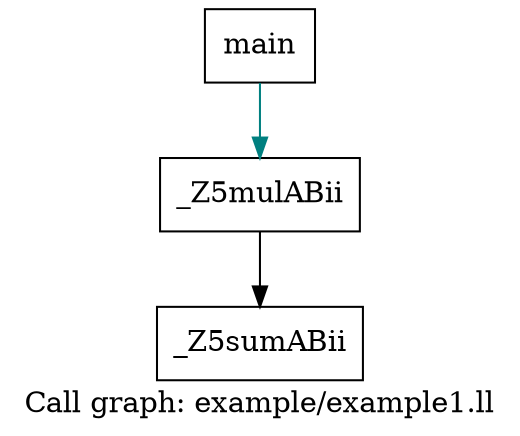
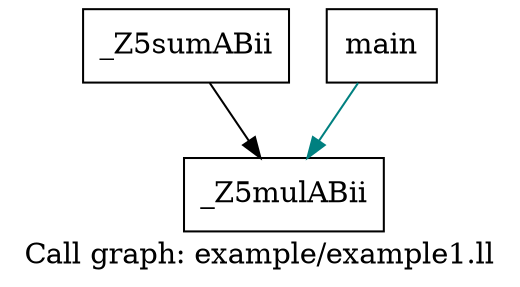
  digraph {
    label="Call graph: example/example1.ll"
    node [shape=record]
    n1 [label="{_Z5sumABii}"]
    n2 [label="{_Z5mulABii}"]
    n3 [label="{main}"]
-   n2 -> n1 [color=black]
+   n1 -> n2 [color=black]
    n3 -> n2 [color=teal]
  }
